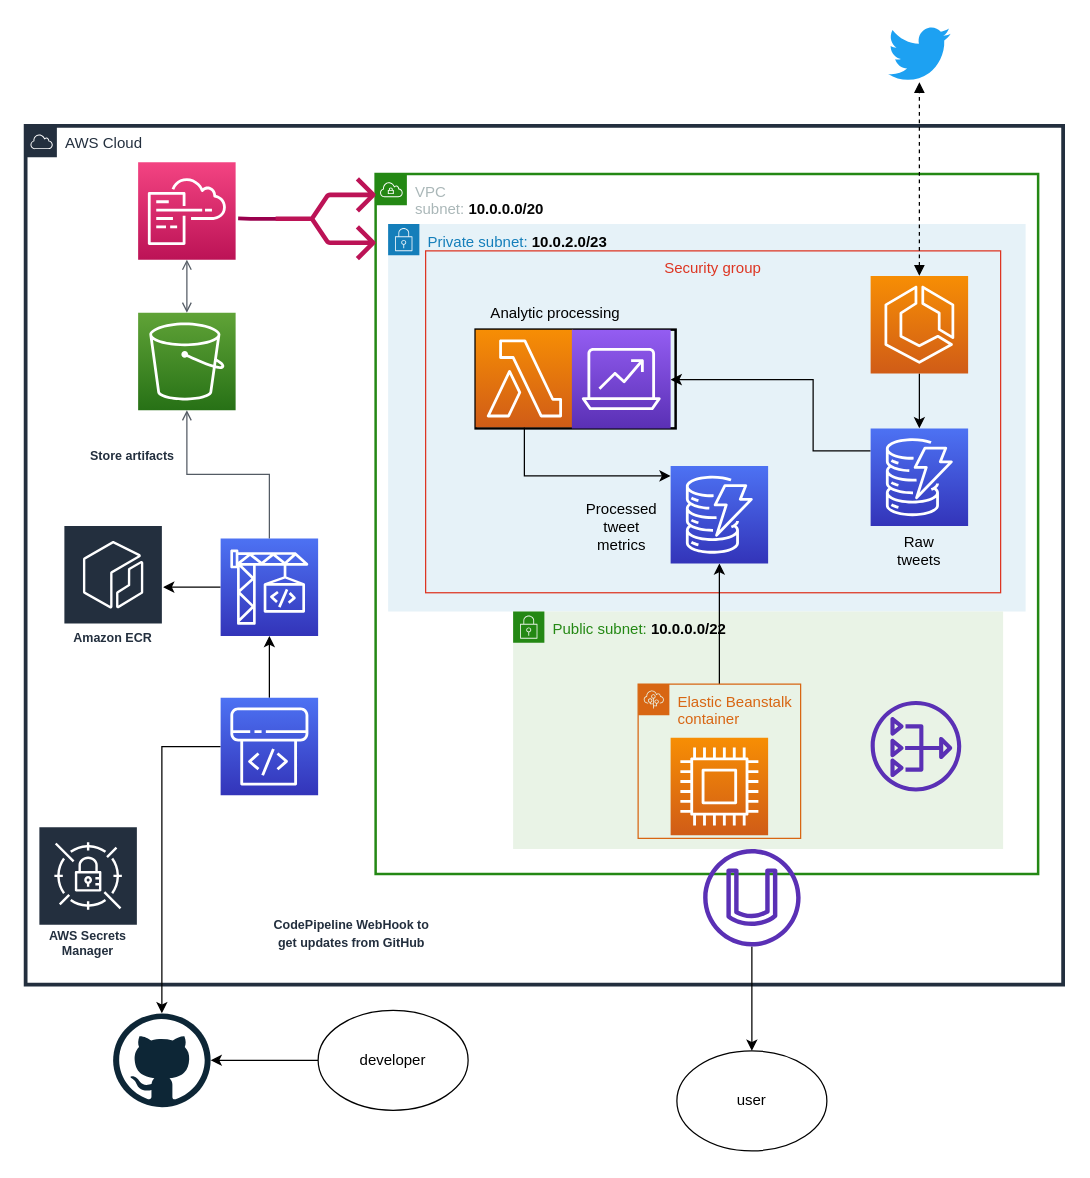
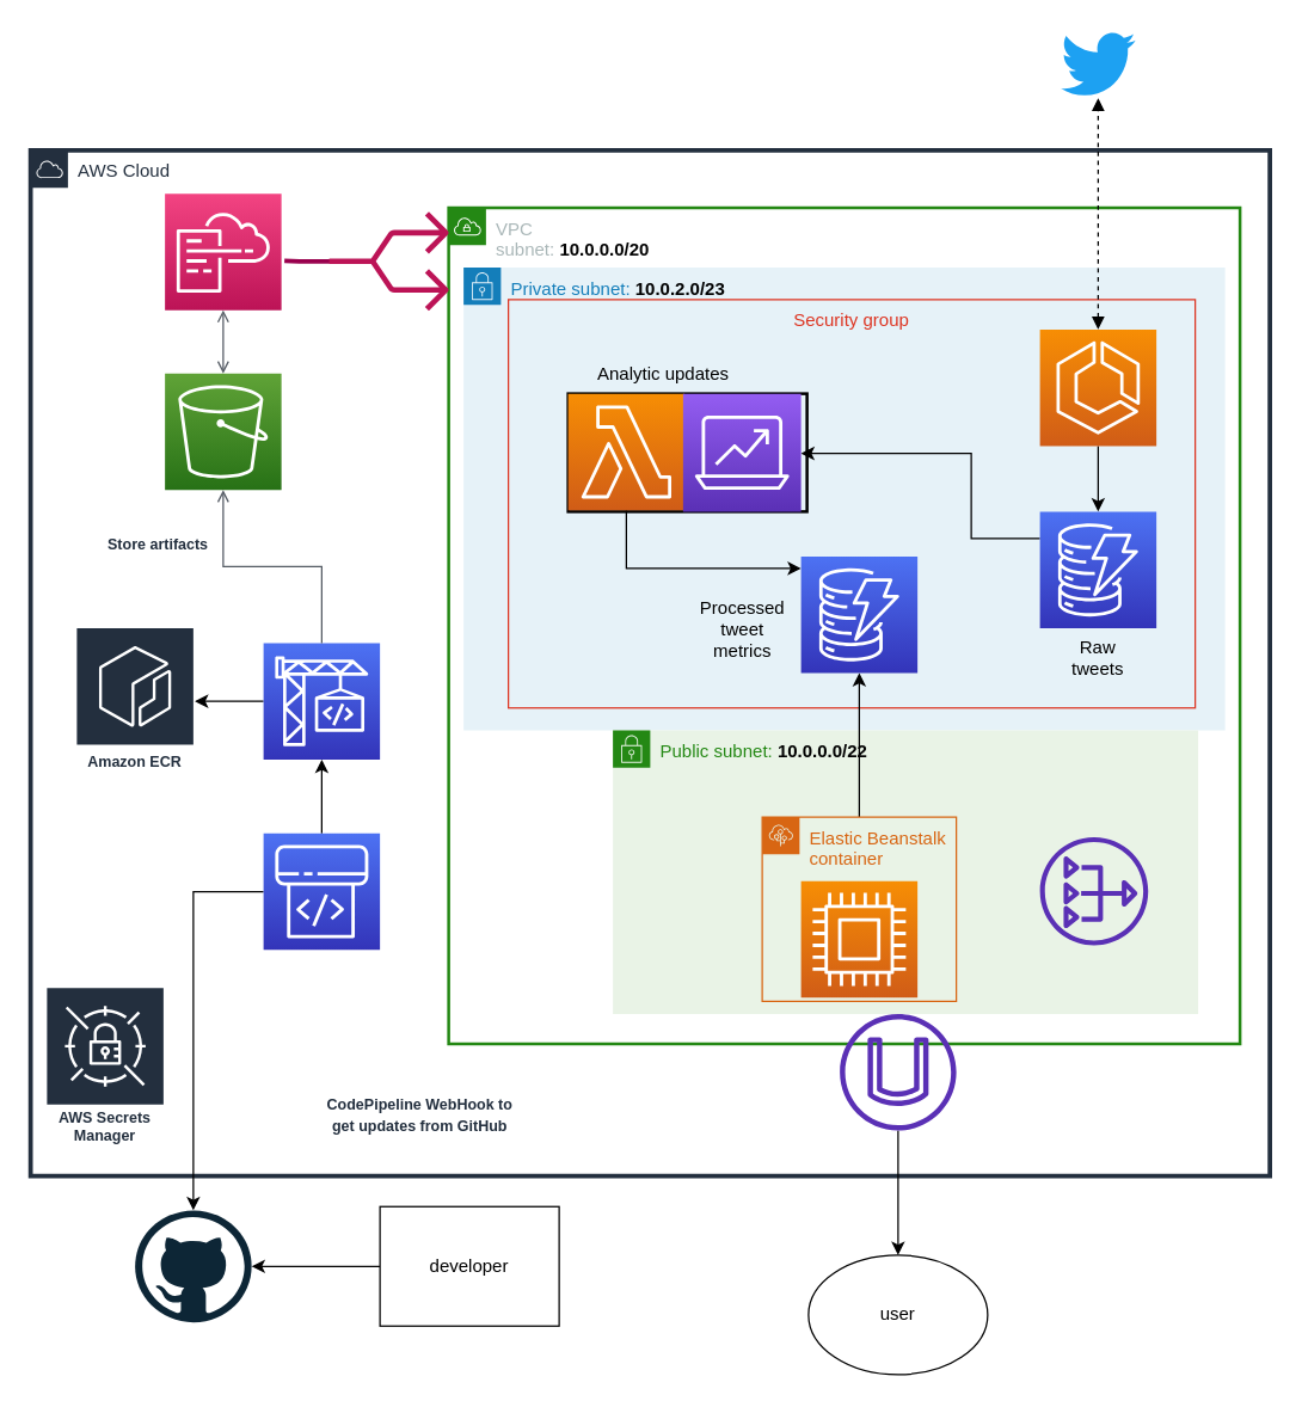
  <mxCell id="0" />
  <mxCell id="1" parent="0" />
  <mxCell id="2" value="AWS Cloud" style="points=[[0,0],[0.25,0],[0.5,0],[0.75,0],[1,0],[1,0.25],[1,0.5],[1,0.75],[1,1],[0.75,1],[0.5,1],[0.25,1],[0,1],[0,0.75],[0,0.5],[0,0.25]];outlineConnect=0;gradientColor=none;html=1;whiteSpace=wrap;fontSize=12;fontStyle=0;shape=mxgraph.aws4.group;grIcon=mxgraph.aws4.group_aws_cloud;strokeColor=#232F3E;fillColor=none;verticalAlign=top;align=left;spacingLeft=30;fontColor=#232F3E;dashed=0;strokeWidth=3;" parent="1" vertex="1"><mxGeometry x="20" y="100" width="830" height="687" as="geometry" /></mxCell>
  <mxCell id="3" value="VPC&lt;br&gt;subnet: &lt;b&gt;&lt;font color=&quot;#050505&quot;&gt;10.0.0.0/20&lt;/font&gt;&lt;/b&gt;" style="points=[[0,0],[0.25,0],[0.5,0],[0.75,0],[1,0],[1,0.25],[1,0.5],[1,0.75],[1,1],[0.75,1],[0.5,1],[0.25,1],[0,1],[0,0.75],[0,0.5],[0,0.25]];outlineConnect=0;gradientColor=none;html=1;whiteSpace=wrap;fontSize=12;fontStyle=0;shape=mxgraph.aws4.group;grIcon=mxgraph.aws4.group_vpc;strokeColor=#248814;fillColor=none;verticalAlign=top;align=left;spacingLeft=30;fontColor=#AAB7B8;dashed=0;strokeWidth=2;" parent="1" vertex="1"><mxGeometry x="300" y="138.5" width="530" height="560" as="geometry" /></mxCell>
  <mxCell id="4" value="Security group" style="fillColor=none;strokeColor=#DD3522;verticalAlign=top;fontStyle=0;fontColor=#DD3522;" parent="1" vertex="1"><mxGeometry x="440" y="508.5" width="360" height="161.5" as="geometry" /></mxCell>
  <mxCell id="5" value="Private subnet: &lt;b&gt;&lt;font color=&quot;#000000&quot;&gt;10.0.2.0/23&lt;/font&gt;&lt;/b&gt;" style="points=[[0,0],[0.25,0],[0.5,0],[0.75,0],[1,0],[1,0.25],[1,0.5],[1,0.75],[1,1],[0.75,1],[0.5,1],[0.25,1],[0,1],[0,0.75],[0,0.5],[0,0.25]];outlineConnect=0;gradientColor=none;html=1;whiteSpace=wrap;fontSize=12;fontStyle=0;shape=mxgraph.aws4.group;grIcon=mxgraph.aws4.group_security_group;grStroke=0;strokeColor=#147EBA;fillColor=#E6F2F8;verticalAlign=top;align=left;spacingLeft=30;fontColor=#147EBA;dashed=0;" parent="1" vertex="1"><mxGeometry x="310" y="178.5" width="510" height="310" as="geometry" /></mxCell>
  <mxCell id="6" value="Security group" style="fillColor=none;strokeColor=#DD3522;verticalAlign=top;fontStyle=0;fontColor=#DD3522;" parent="1" vertex="1"><mxGeometry x="340" y="200" width="460" height="273.5" as="geometry" /></mxCell>
  <mxCell id="7" value="" style="rounded=0;whiteSpace=wrap;html=1;fillColor=none;strokeWidth=2;" parent="1" vertex="1"><mxGeometry x="380" y="263" width="160" height="79" as="geometry" /></mxCell>
  <mxCell id="8" value="Public subnet: &lt;b&gt;&lt;font color=&quot;#000000&quot;&gt;10.0.0.0/22&lt;/font&gt;&lt;/b&gt;" style="points=[[0,0],[0.25,0],[0.5,0],[0.75,0],[1,0],[1,0.25],[1,0.5],[1,0.75],[1,1],[0.75,1],[0.5,1],[0.25,1],[0,1],[0,0.75],[0,0.5],[0,0.25]];outlineConnect=0;gradientColor=none;html=1;whiteSpace=wrap;fontSize=12;fontStyle=0;shape=mxgraph.aws4.group;grIcon=mxgraph.aws4.group_security_group;grStroke=0;strokeColor=#248814;fillColor=#E9F3E6;verticalAlign=top;align=left;spacingLeft=30;fontColor=#248814;dashed=0;" parent="1" vertex="1"><mxGeometry x="410" y="488.5" width="392" height="190" as="geometry" /></mxCell>
  <mxCell id="9" style="edgeStyle=orthogonalEdgeStyle;rounded=0;orthogonalLoop=1;jettySize=auto;html=1;" parent="1" source="17" target="10" edge="1"><mxGeometry relative="1" as="geometry"><mxPoint x="90" y="560" as="targetPoint" /></mxGeometry></mxCell>
  <mxCell id="10" value="" style="dashed=0;outlineConnect=0;html=1;align=center;labelPosition=center;verticalLabelPosition=bottom;verticalAlign=top;shape=mxgraph.weblogos.github" parent="1" vertex="1"><mxGeometry x="90" y="810" width="78" height="75" as="geometry" /></mxCell>
  <mxCell id="11" style="edgeStyle=orthogonalEdgeStyle;rounded=0;orthogonalLoop=1;jettySize=auto;html=1;" edge="1" parent="1" source="12" target="10"><mxGeometry relative="1" as="geometry" /></mxCell>
- <mxCell id="12" value="developer" style="ellipse;whiteSpace=wrap;html=1;" parent="1" vertex="1"><mxGeometry x="254" y="807.5" width="120" height="80" as="geometry" /></mxCell>
+ <mxCell id="12" value="developer" style="whiteSpace=wrap;html=1;rounded=0;" parent="1" vertex="1"><mxGeometry x="254" y="807.5" width="120" height="80" as="geometry" /></mxCell>
  <mxCell id="13" value="user" style="ellipse;whiteSpace=wrap;html=1;" parent="1" vertex="1"><mxGeometry x="541" y="840" width="120" height="80" as="geometry" /></mxCell>
  <mxCell id="14" style="edgeStyle=orthogonalEdgeStyle;rounded=0;orthogonalLoop=1;jettySize=auto;html=1;" parent="1" source="15" target="41" edge="1"><mxGeometry relative="1" as="geometry" /></mxCell>
  <mxCell id="15" value="" style="outlineConnect=0;fontColor=#232F3E;gradientColor=#4D72F3;gradientDirection=north;fillColor=#3334B9;strokeColor=#ffffff;dashed=0;verticalLabelPosition=bottom;verticalAlign=top;align=center;html=1;fontSize=12;fontStyle=0;aspect=fixed;shape=mxgraph.aws4.resourceIcon;resIcon=mxgraph.aws4.codebuild;" parent="1" vertex="1"><mxGeometry x="176" y="430" width="78" height="78" as="geometry" /></mxCell>
  <mxCell id="16" value="" style="edgeStyle=orthogonalEdgeStyle;rounded=0;orthogonalLoop=1;jettySize=auto;html=1;" parent="1" source="17" target="15" edge="1"><mxGeometry relative="1" as="geometry"><mxPoint x="298" y="518" as="targetPoint" /></mxGeometry></mxCell>
  <mxCell id="17" value="" style="outlineConnect=0;fontColor=#232F3E;gradientColor=#4D72F3;gradientDirection=north;fillColor=#3334B9;strokeColor=#ffffff;dashed=0;verticalLabelPosition=bottom;verticalAlign=top;align=center;html=1;fontSize=12;fontStyle=0;aspect=fixed;shape=mxgraph.aws4.resourceIcon;resIcon=mxgraph.aws4.codepipeline;" parent="1" vertex="1"><mxGeometry x="176" y="557.5" width="78" height="78" as="geometry" /></mxCell>
  <mxCell id="18" style="edgeStyle=orthogonalEdgeStyle;rounded=0;orthogonalLoop=1;jettySize=auto;html=1;" edge="1" parent="1" source="19" target="43"><mxGeometry relative="1" as="geometry" /></mxCell>
  <mxCell id="19" value="Elastic Beanstalk container" style="points=[[0,0],[0.25,0],[0.5,0],[0.75,0],[1,0],[1,0.25],[1,0.5],[1,0.75],[1,1],[0.75,1],[0.5,1],[0.25,1],[0,1],[0,0.75],[0,0.5],[0,0.25]];outlineConnect=0;gradientColor=none;html=1;whiteSpace=wrap;fontSize=12;fontStyle=0;shape=mxgraph.aws4.group;grIcon=mxgraph.aws4.group_elastic_beanstalk;strokeColor=#D86613;fillColor=none;verticalAlign=top;align=left;spacingLeft=30;fontColor=#D86613;dashed=0;" parent="1" vertex="1"><mxGeometry x="510" y="546.5" width="130" height="123.5" as="geometry" /></mxCell>
  <mxCell id="20" style="edgeStyle=orthogonalEdgeStyle;rounded=0;orthogonalLoop=1;jettySize=auto;html=1;" edge="1" parent="1" source="21" target="38"><mxGeometry relative="1" as="geometry"><Array as="points"><mxPoint x="650" y="360" /><mxPoint x="650" y="303" /></Array></mxGeometry></mxCell>
  <mxCell id="21" value="" style="outlineConnect=0;fontColor=#232F3E;gradientColor=#4D72F3;gradientDirection=north;fillColor=#3334B9;strokeColor=#ffffff;dashed=0;verticalLabelPosition=bottom;verticalAlign=top;align=center;html=1;fontSize=12;fontStyle=0;aspect=fixed;shape=mxgraph.aws4.resourceIcon;resIcon=mxgraph.aws4.dynamodb;" parent="1" vertex="1"><mxGeometry x="696" y="342" width="78" height="78" as="geometry" /></mxCell>
  <mxCell id="22" value="" style="outlineConnect=0;fontColor=#232F3E;gradientColor=#F34482;gradientDirection=north;fillColor=#BC1356;strokeColor=#ffffff;dashed=0;verticalLabelPosition=bottom;verticalAlign=top;align=center;html=1;fontSize=12;fontStyle=0;aspect=fixed;shape=mxgraph.aws4.resourceIcon;resIcon=mxgraph.aws4.cloudformation;" parent="1" vertex="1"><mxGeometry x="110" y="129" width="78" height="78" as="geometry" /></mxCell>
  <mxCell id="23" style="edgeStyle=orthogonalEdgeStyle;rounded=0;orthogonalLoop=1;jettySize=auto;html=1;strokeWidth=3;endArrow=none;endFill=0;strokeColor=#99004D;" parent="1" source="24" edge="1"><mxGeometry relative="1" as="geometry"><mxPoint x="180.753" y="174.4" as="sourcePoint" /><mxPoint x="190" y="174" as="targetPoint" /><Array as="points"><mxPoint x="200" y="174" /><mxPoint x="200" y="174" /></Array></mxGeometry></mxCell>
  <mxCell id="24" value="" style="outlineConnect=0;fontColor=#232F3E;gradientColor=none;fillColor=#BC1356;strokeColor=none;dashed=0;verticalLabelPosition=bottom;verticalAlign=top;align=center;html=1;fontSize=12;fontStyle=0;aspect=fixed;pointerEvents=1;shape=mxgraph.aws4.deployments;direction=north;" parent="1" vertex="1"><mxGeometry x="220" y="139" width="80" height="70.67" as="geometry" /></mxCell>
  <mxCell id="25" style="edgeStyle=orthogonalEdgeStyle;rounded=0;orthogonalLoop=1;jettySize=auto;html=1;" edge="1" parent="1" source="26" target="43"><mxGeometry relative="1" as="geometry"><Array as="points"><mxPoint x="419" y="380" /></Array></mxGeometry></mxCell>
  <mxCell id="26" value="" style="outlineConnect=0;fontColor=#232F3E;gradientColor=#F78E04;gradientDirection=north;fillColor=#D05C17;strokeColor=#ffffff;dashed=0;verticalLabelPosition=bottom;verticalAlign=top;align=center;html=1;fontSize=12;fontStyle=0;aspect=fixed;shape=mxgraph.aws4.resourceIcon;resIcon=mxgraph.aws4.lambda;" parent="1" vertex="1"><mxGeometry x="380" y="263" width="78" height="78" as="geometry" /></mxCell>
  <mxCell id="27" value="" style="outlineConnect=0;fontColor=#232F3E;gradientColor=#F78E04;gradientDirection=north;fillColor=#D05C17;strokeColor=#ffffff;dashed=0;verticalLabelPosition=bottom;verticalAlign=top;align=center;html=1;fontSize=12;fontStyle=0;aspect=fixed;shape=mxgraph.aws4.resourceIcon;resIcon=mxgraph.aws4.compute;" parent="1" vertex="1"><mxGeometry x="536" y="589.5" width="78" height="78" as="geometry" /></mxCell>
  <mxCell id="28" value="" style="dashed=0;outlineConnect=0;html=1;align=center;labelPosition=center;verticalLabelPosition=bottom;verticalAlign=top;shape=mxgraph.weblogos.twitter;fillColor=#1DA1F2;strokeColor=none" parent="1" vertex="1"><mxGeometry x="710" width="50" height="45" as="geometry" y="20" /></mxCell>
  <mxCell id="29" value="" style="edgeStyle=orthogonalEdgeStyle;html=1;endArrow=open;elbow=vertical;startArrow=open;startFill=0;endFill=0;strokeColor=#545B64;rounded=0;" parent="1" source="22" target="34" edge="1"><mxGeometry width="100" relative="1" as="geometry"><mxPoint x="90" y="475" as="sourcePoint" /><mxPoint x="-1" y="252" as="targetPoint" /></mxGeometry></mxCell>
  <mxCell id="30" style="edgeStyle=orthogonalEdgeStyle;rounded=0;orthogonalLoop=1;jettySize=auto;html=1;entryX=0.5;entryY=0;entryDx=0;entryDy=0;" edge="1" parent="1" source="31" target="13"><mxGeometry relative="1" as="geometry" /></mxCell>
  <mxCell id="31" value="" style="outlineConnect=0;fontColor=#232F3E;gradientColor=none;fillColor=#5A30B5;strokeColor=none;dashed=0;verticalLabelPosition=bottom;verticalAlign=top;align=center;html=1;fontSize=12;fontStyle=0;aspect=fixed;pointerEvents=1;shape=mxgraph.aws4.internet_gateway;direction=west;" parent="1" vertex="1"><mxGeometry x="562" y="678.5" width="78" height="78" as="geometry" /></mxCell>
  <mxCell id="32" value="" style="outlineConnect=0;fontColor=#232F3E;gradientColor=none;fillColor=#5A30B5;strokeColor=none;dashed=0;verticalLabelPosition=bottom;verticalAlign=top;align=center;html=1;fontSize=12;fontStyle=0;aspect=fixed;pointerEvents=1;shape=mxgraph.aws4.nat_gateway;direction=east;" parent="1" vertex="1"><mxGeometry x="696" y="560" width="72.5" height="72.5" as="geometry" /></mxCell>
  <mxCell id="33" value="" style="edgeStyle=orthogonalEdgeStyle;html=1;endArrow=block;elbow=vertical;startArrow=block;startFill=1;endFill=1;rounded=1;dashed=1;" parent="1" source="40" target="28" edge="1"><mxGeometry width="100" relative="1" as="geometry"><mxPoint x="620" y="98.5" as="sourcePoint" /><mxPoint x="720" y="98.5" as="targetPoint" /></mxGeometry></mxCell>
  <mxCell id="34" value="" style="outlineConnect=0;fontColor=#232F3E;gradientColor=#60A337;gradientDirection=north;fillColor=#277116;strokeColor=#ffffff;dashed=0;verticalLabelPosition=bottom;verticalAlign=top;align=center;html=1;fontSize=12;fontStyle=0;aspect=fixed;shape=mxgraph.aws4.resourceIcon;resIcon=mxgraph.aws4.s3;" parent="1" vertex="1"><mxGeometry x="110" y="249.5" width="78" height="78" as="geometry" /></mxCell>
  <mxCell id="35" value="" style="edgeStyle=orthogonalEdgeStyle;html=1;endArrow=none;elbow=vertical;startArrow=open;startFill=0;strokeColor=#545B64;rounded=0;" parent="1" source="34" target="15" edge="1"><mxGeometry width="100" relative="1" as="geometry"><mxPoint x="60" y="291" as="sourcePoint" /><mxPoint x="155" y="291" as="targetPoint" /></mxGeometry></mxCell>
  <mxCell id="36" value="&lt;div style=&quot;text-align: center&quot;&gt;&lt;span style=&quot;font-size: 10px&quot;&gt;&lt;font color=&quot;#232f3e&quot; face=&quot;helvetica&quot;&gt;&lt;b&gt;Store artifacts&lt;/b&gt;&lt;/font&gt;&lt;/span&gt;&lt;/div&gt;" style="text;whiteSpace=wrap;html=1;" parent="1" vertex="1"><mxGeometry x="70" y="350" width="70" height="45" as="geometry" /></mxCell>
  <mxCell id="37" value="&lt;div style=&quot;text-align: center&quot;&gt;&lt;font color=&quot;#232f3e&quot; face=&quot;helvetica&quot;&gt;&lt;span style=&quot;font-size: 10px&quot;&gt;&lt;b&gt;CodePipeline WebHook to get updates from GitHub&lt;/b&gt;&lt;/span&gt;&lt;/font&gt;&lt;/div&gt;" style="text;whiteSpace=wrap;html=1;" parent="1" vertex="1"><mxGeometry x="210" y="725" width="140" height="45" as="geometry" /></mxCell>
  <mxCell id="38" value="" style="outlineConnect=0;fontColor=#232F3E;gradientColor=#945DF2;gradientDirection=north;fillColor=#5A30B5;strokeColor=#ffffff;dashed=0;verticalLabelPosition=bottom;verticalAlign=top;align=center;html=1;fontSize=12;fontStyle=0;aspect=fixed;shape=mxgraph.aws4.resourceIcon;resIcon=mxgraph.aws4.analytics;" parent="1" vertex="1"><mxGeometry x="457" y="263" width="79" height="79" as="geometry" /></mxCell>
  <mxCell id="39" style="edgeStyle=orthogonalEdgeStyle;rounded=0;orthogonalLoop=1;jettySize=auto;html=1;" edge="1" parent="1" source="40" target="21"><mxGeometry relative="1" as="geometry" /></mxCell>
  <mxCell id="40" value="" style="outlineConnect=0;fontColor=#232F3E;gradientColor=#F78E04;gradientDirection=north;fillColor=#D05C17;strokeColor=#ffffff;dashed=0;verticalLabelPosition=bottom;verticalAlign=top;align=center;html=1;fontSize=12;fontStyle=0;aspect=fixed;shape=mxgraph.aws4.resourceIcon;resIcon=mxgraph.aws4.ecs;" parent="1" vertex="1"><mxGeometry x="696" y="220" width="78" height="78" as="geometry" /></mxCell>
  <mxCell id="41" value="Amazon ECR" style="outlineConnect=0;fontColor=#232F3E;gradientColor=none;strokeColor=#ffffff;fillColor=#232F3E;dashed=0;verticalLabelPosition=middle;verticalAlign=bottom;align=center;html=1;whiteSpace=wrap;fontSize=10;fontStyle=1;spacing=3;shape=mxgraph.aws4.productIcon;prIcon=mxgraph.aws4.ecr;" parent="1" vertex="1"><mxGeometry x="50" y="419" width="80" height="100" as="geometry" /></mxCell>
  <mxCell id="42" value="AWS Secrets Manager" style="outlineConnect=0;fontColor=#232F3E;gradientColor=none;strokeColor=#ffffff;fillColor=#232F3E;dashed=0;verticalLabelPosition=middle;verticalAlign=bottom;align=center;html=1;whiteSpace=wrap;fontSize=10;fontStyle=1;spacing=3;shape=mxgraph.aws4.productIcon;prIcon=mxgraph.aws4.secrets_manager;" vertex="1" parent="1"><mxGeometry x="30" y="660" width="80" height="110" as="geometry" /></mxCell>
  <mxCell id="43" value="" style="outlineConnect=0;fontColor=#232F3E;gradientColor=#4D72F3;gradientDirection=north;fillColor=#3334B9;strokeColor=#ffffff;dashed=0;verticalLabelPosition=bottom;verticalAlign=top;align=center;html=1;fontSize=12;fontStyle=0;aspect=fixed;shape=mxgraph.aws4.resourceIcon;resIcon=mxgraph.aws4.dynamodb;" vertex="1" parent="1"><mxGeometry x="536" y="372" width="78" height="78" as="geometry" /></mxCell>
  <mxCell id="44" value="Raw tweets" style="text;html=1;strokeColor=none;fillColor=none;align=center;verticalAlign=middle;whiteSpace=wrap;rounded=0;" vertex="1" parent="1"><mxGeometry x="715" y="430" width="40" height="20" as="geometry" /></mxCell>
  <mxCell id="45" value="Processed tweet metrics" style="text;html=1;strokeColor=none;fillColor=none;align=center;verticalAlign=middle;whiteSpace=wrap;rounded=0;" vertex="1" parent="1"><mxGeometry x="466.5" y="411" width="60" height="19" as="geometry" /></mxCell>
- <mxCell id="46" value="Analytic processing" style="text;html=1;strokeColor=none;fillColor=none;align=center;verticalAlign=middle;whiteSpace=wrap;rounded=0;" vertex="1" parent="1"><mxGeometry x="374" y="240" width="140" height="20" as="geometry" /></mxCell>
+ <mxCell id="46" value="Analytic updates" style="text;html=1;strokeColor=none;fillColor=none;align=center;verticalAlign=middle;whiteSpace=wrap;rounded=0;" vertex="1" parent="1"><mxGeometry x="374" y="240" width="140" height="20" as="geometry" /></mxCell>
